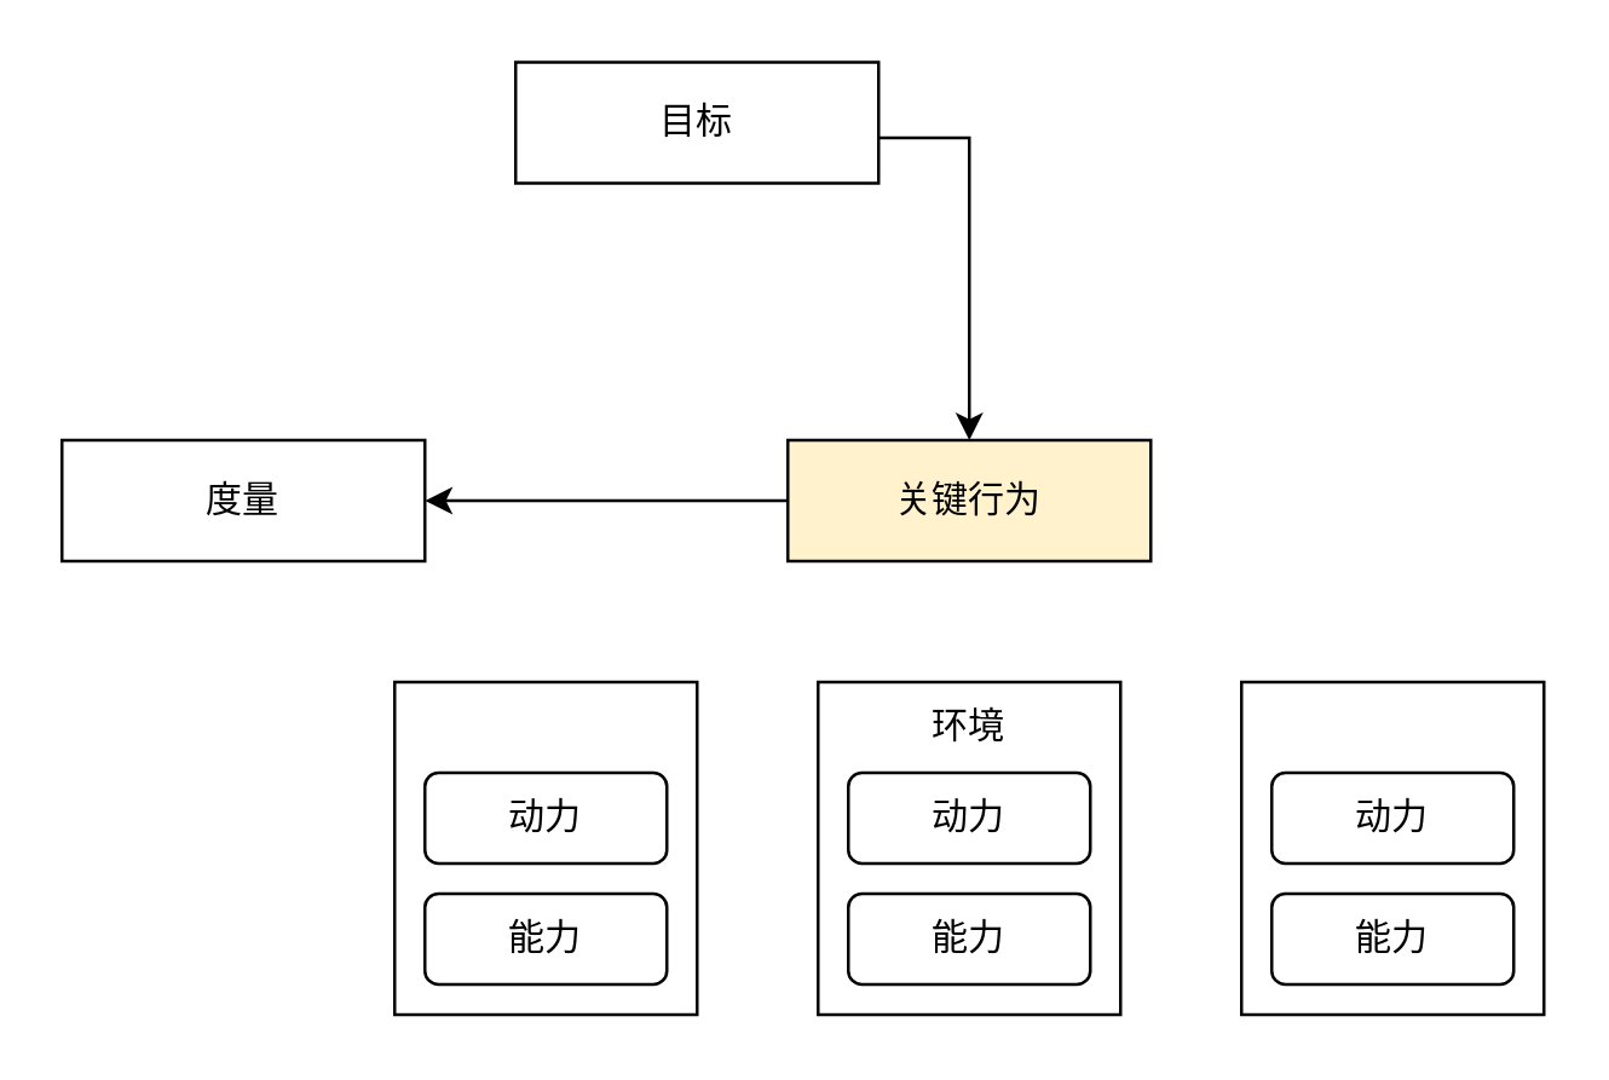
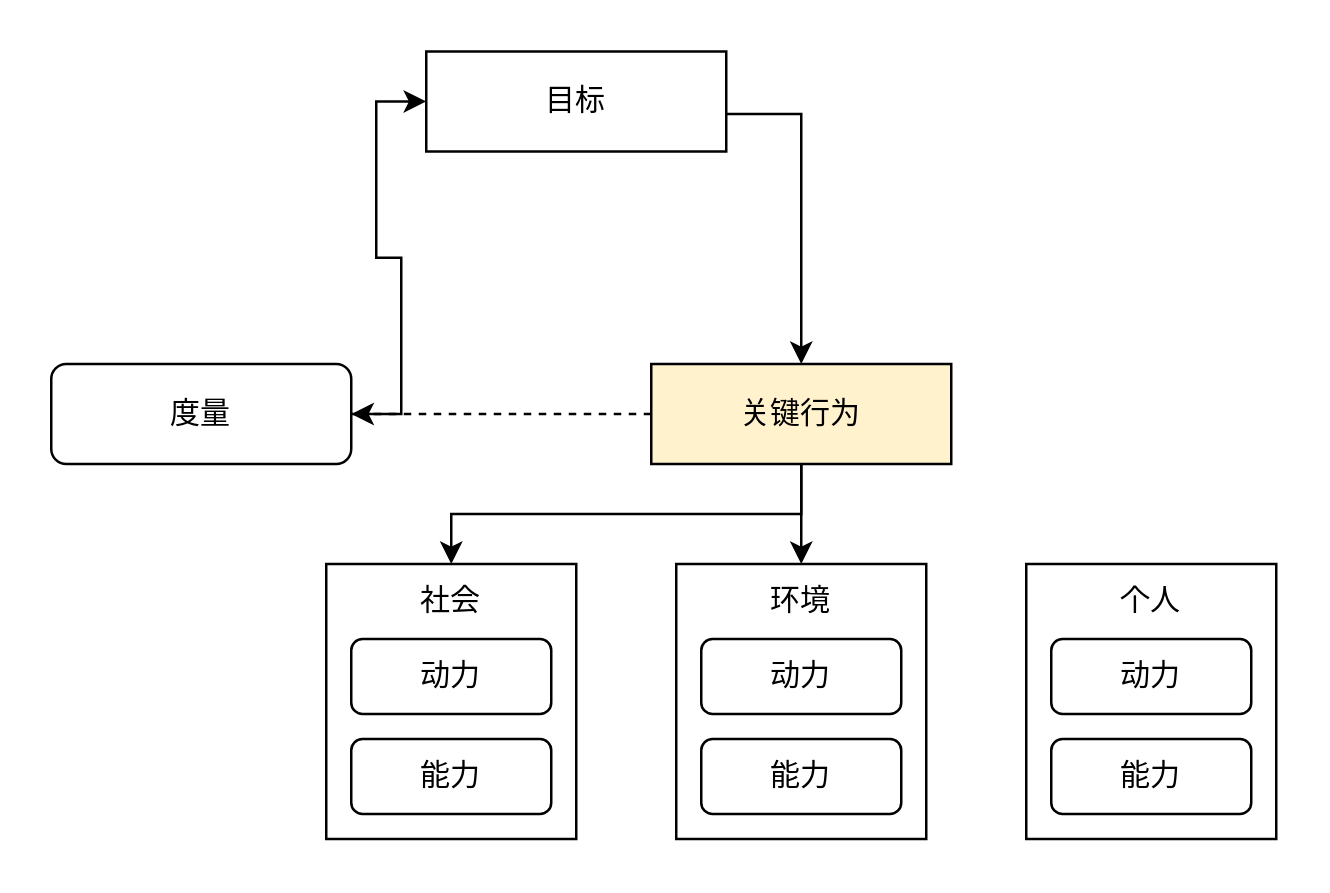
  <mxCell id="0" />
  <mxCell id="1" parent="0" />
  <mxCell id="2" style="edgeStyle=orthogonalEdgeStyle;rounded=0;orthogonalLoop=1;jettySize=auto;html=1;entryX=0.5;entryY=0;entryDx=0;entryDy=0;" edge="1" parent="1" source="3" target="9"><mxGeometry relative="1" as="geometry"><Array as="points"><mxPoint x="320" y="45" /></Array></mxGeometry></mxCell>
  <mxCell id="3" value="目标" style="rounded=0;whiteSpace=wrap;html=1;" vertex="1" parent="1"><mxGeometry x="170" y="20" width="120" height="40" as="geometry" /></mxCell>
- <mxCell id="5" value="度量" style="rounded=0;whiteSpace=wrap;html=1;" vertex="1" parent="1"><mxGeometry x="20" y="145" width="120" height="40" as="geometry" /></mxCell>
- <mxCell id="6" style="edgeStyle=orthogonalEdgeStyle;rounded=0;orthogonalLoop=1;jettySize=auto;html=1;" edge="1" parent="1" source="9" target="5"><mxGeometry relative="1" as="geometry" /></mxCell>
+ <mxCell id="4" style="edgeStyle=orthogonalEdgeStyle;rounded=0;orthogonalLoop=1;jettySize=auto;html=1;entryX=0;entryY=0.5;entryDx=0;entryDy=0;" edge="1" parent="1" source="5" target="3"><mxGeometry relative="1" as="geometry" /></mxCell>
+ <mxCell id="5" value="度量" style="whiteSpace=wrap;html=1;rounded=1;" vertex="1" parent="1"><mxGeometry x="20" y="145" width="120" height="40" as="geometry" /></mxCell>
+ <mxCell id="6" style="edgeStyle=orthogonalEdgeStyle;rounded=0;orthogonalLoop=1;jettySize=auto;html=1;dashed=1;" edge="1" parent="1" source="9" target="5"><mxGeometry relative="1" as="geometry" /></mxCell>
+ <mxCell id="7" style="edgeStyle=orthogonalEdgeStyle;rounded=0;orthogonalLoop=1;jettySize=auto;html=1;entryX=0.5;entryY=0;entryDx=0;entryDy=0;" edge="1" parent="1" source="9" target="21"><mxGeometry relative="1" as="geometry"><Array as="points"><mxPoint x="320" y="205" /><mxPoint x="180" y="205" /></Array></mxGeometry></mxCell>
+ <mxCell id="8" value="" style="edgeStyle=orthogonalEdgeStyle;rounded=0;orthogonalLoop=1;jettySize=auto;html=1;" edge="1" parent="1" source="9" target="17"><mxGeometry relative="1" as="geometry" /></mxCell>
  <mxCell id="9" value="关键行为" style="rounded=0;whiteSpace=wrap;html=1;fillColor=#fff2cc;" vertex="1" parent="1"><mxGeometry x="260" y="145" width="120" height="40" as="geometry" /></mxCell>
  <mxCell id="10" value="" style="rounded=0;whiteSpace=wrap;html=1;" vertex="1" parent="1"><mxGeometry x="410" y="225" width="100" height="110" as="geometry" /></mxCell>
  <mxCell id="11" value="动力" style="rounded=1;whiteSpace=wrap;html=1;" vertex="1" parent="1"><mxGeometry x="420" y="255" width="80" height="30" as="geometry" /></mxCell>
  <mxCell id="12" value="能力" style="rounded=1;whiteSpace=wrap;html=1;" vertex="1" parent="1"><mxGeometry x="420" y="295" width="80" height="30" as="geometry" /></mxCell>
+ <mxCell id="13" value="个人" style="text;html=1;strokeColor=none;fillColor=none;align=center;verticalAlign=middle;whiteSpace=wrap;rounded=0;" vertex="1" parent="1"><mxGeometry x="430" y="225" width="60" height="30" as="geometry" /></mxCell>
  <mxCell id="14" value="" style="rounded=0;whiteSpace=wrap;html=1;" vertex="1" parent="1"><mxGeometry x="270" y="225" width="100" height="110" as="geometry" /></mxCell>
  <mxCell id="15" value="动力" style="rounded=1;whiteSpace=wrap;html=1;" vertex="1" parent="1"><mxGeometry x="280" y="255" width="80" height="30" as="geometry" /></mxCell>
  <mxCell id="16" value="能力" style="rounded=1;whiteSpace=wrap;html=1;" vertex="1" parent="1"><mxGeometry x="280" y="295" width="80" height="30" as="geometry" /></mxCell>
  <mxCell id="17" value="环境" style="text;html=1;strokeColor=none;fillColor=none;align=center;verticalAlign=middle;whiteSpace=wrap;rounded=0;" vertex="1" parent="1"><mxGeometry x="290" y="225" width="60" height="30" as="geometry" /></mxCell>
  <mxCell id="18" value="" style="rounded=0;whiteSpace=wrap;html=1;" vertex="1" parent="1"><mxGeometry x="130" y="225" width="100" height="110" as="geometry" /></mxCell>
  <mxCell id="19" value="动力" style="rounded=1;whiteSpace=wrap;html=1;" vertex="1" parent="1"><mxGeometry x="140" y="255" width="80" height="30" as="geometry" /></mxCell>
  <mxCell id="20" value="能力" style="rounded=1;whiteSpace=wrap;html=1;" vertex="1" parent="1"><mxGeometry x="140" y="295" width="80" height="30" as="geometry" /></mxCell>
+ <mxCell id="21" value="社会" style="text;html=1;strokeColor=none;fillColor=none;align=center;verticalAlign=middle;whiteSpace=wrap;rounded=0;" vertex="1" parent="1"><mxGeometry x="150" y="225" width="60" height="30" as="geometry" /></mxCell>
